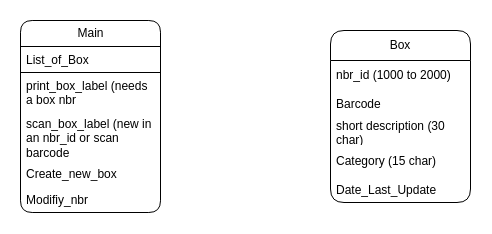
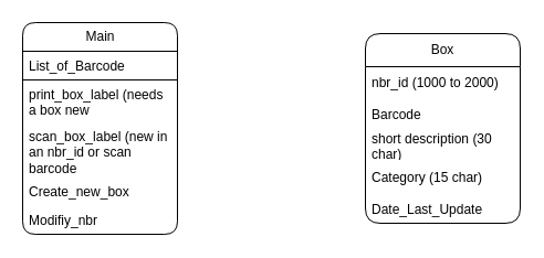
  <mxCell id="0" />
  <mxCell id="1" parent="0" />
  <mxCell id="2" value="Box" style="swimlane;fontStyle=0;childLayout=stackLayout;horizontal=1;startSize=30;horizontalStack=0;resizeParent=1;resizeParentMax=0;resizeLast=0;collapsible=1;marginBottom=0;whiteSpace=wrap;html=1;glass=0;swimlaneLine=1;rounded=1;shadow=0;" vertex="1" parent="1"><mxGeometry x="330" y="30" width="140" height="172" as="geometry" /></mxCell>
  <mxCell id="3" value="nbr_id (1000 to 2000)" style="text;strokeColor=none;fillColor=none;align=left;verticalAlign=middle;spacingLeft=4;spacingRight=4;overflow=hidden;points=[[0,0.5],[1,0.5]];portConstraint=eastwest;rotatable=0;whiteSpace=wrap;html=1;" vertex="1" parent="2"><mxGeometry y="30" width="140" height="30" as="geometry" /></mxCell>
  <mxCell id="4" value="Barcode" style="text;strokeColor=none;fillColor=none;align=left;verticalAlign=top;spacingLeft=4;spacingRight=4;overflow=hidden;rotatable=0;points=[[0,0.5],[1,0.5]];portConstraint=eastwest;whiteSpace=wrap;html=1;" vertex="1" parent="2"><mxGeometry y="60" width="140" height="26" as="geometry" /></mxCell>
  <mxCell id="5" value="short description (30 char)" style="text;strokeColor=none;fillColor=none;align=left;verticalAlign=middle;spacingLeft=4;spacingRight=4;overflow=hidden;points=[[0,0.5],[1,0.5]];portConstraint=eastwest;rotatable=0;whiteSpace=wrap;html=1;" vertex="1" parent="2"><mxGeometry y="86" width="140" height="30" as="geometry" /></mxCell>
  <mxCell id="6" value="Category (15 char)" style="text;strokeColor=none;fillColor=none;align=left;verticalAlign=middle;spacingLeft=4;spacingRight=4;overflow=hidden;points=[[0,0.5],[1,0.5]];portConstraint=eastwest;rotatable=0;whiteSpace=wrap;html=1;" vertex="1" parent="2"><mxGeometry y="116" width="140" height="30" as="geometry" /></mxCell>
  <mxCell id="7" value="Date_Last_Update" style="text;strokeColor=none;fillColor=none;align=left;verticalAlign=top;spacingLeft=4;spacingRight=4;overflow=hidden;rotatable=0;points=[[0,0.5],[1,0.5]];portConstraint=eastwest;whiteSpace=wrap;html=1;" vertex="1" parent="2"><mxGeometry y="146" width="140" height="26" as="geometry" /></mxCell>
  <mxCell id="8" value="Main" style="swimlane;fontStyle=0;childLayout=stackLayout;horizontal=1;startSize=26;fillColor=none;horizontalStack=0;resizeParent=1;resizeParentMax=0;resizeLast=0;collapsible=1;marginBottom=0;html=1;rounded=1;direction=east;" vertex="1" parent="1"><mxGeometry x="20" y="20" width="140" height="192" as="geometry" /></mxCell>
- <mxCell id="9" value="List_of_Box" style="text;strokeColor=default;fillColor=none;align=left;verticalAlign=top;spacingLeft=4;spacingRight=4;overflow=hidden;rotatable=0;points=[[0,0.5],[1,0.5]];portConstraint=eastwest;whiteSpace=wrap;html=1;" vertex="1" parent="8"><mxGeometry y="26" width="140" height="26" as="geometry" /></mxCell>
- <mxCell id="10" value="print_box_label (needs a box nbr&lt;div&gt;&lt;br&gt;&lt;/div&gt;" style="text;strokeColor=none;fillColor=none;align=left;verticalAlign=top;spacingLeft=4;spacingRight=4;overflow=hidden;rotatable=0;points=[[0,0.5],[1,0.5]];portConstraint=eastwest;whiteSpace=wrap;html=1;" vertex="1" parent="8"><mxGeometry y="52" width="140" height="38" as="geometry" /></mxCell>
+ <mxCell id="9" value="List_of_Barcode" style="text;strokeColor=default;fillColor=none;align=left;verticalAlign=top;spacingLeft=4;spacingRight=4;overflow=hidden;rotatable=0;points=[[0,0.5],[1,0.5]];portConstraint=eastwest;whiteSpace=wrap;html=1;" vertex="1" parent="8"><mxGeometry y="26" width="140" height="26" as="geometry" /></mxCell>
+ <mxCell id="10" value="print_box_label (needs a box new&lt;div&gt;&lt;br&gt;&lt;/div&gt;" style="text;strokeColor=none;fillColor=none;align=left;verticalAlign=top;spacingLeft=4;spacingRight=4;overflow=hidden;rotatable=0;points=[[0,0.5],[1,0.5]];portConstraint=eastwest;whiteSpace=wrap;html=1;" vertex="1" parent="8"><mxGeometry y="52" width="140" height="38" as="geometry" /></mxCell>
  <mxCell id="11" value="scan_box_label (new in an nbr_id or scan barcode" style="text;strokeColor=none;fillColor=none;align=left;verticalAlign=top;spacingLeft=4;spacingRight=4;overflow=hidden;rotatable=0;points=[[0,0.5],[1,0.5]];portConstraint=eastwest;whiteSpace=wrap;html=1;" vertex="1" parent="8"><mxGeometry y="90" width="140" height="50" as="geometry" /></mxCell>
  <mxCell id="12" value="Create_new_box" style="text;strokeColor=none;fillColor=none;align=left;verticalAlign=top;spacingLeft=4;spacingRight=4;overflow=hidden;rotatable=0;points=[[0,0.5],[1,0.5]];portConstraint=eastwest;whiteSpace=wrap;html=1;" vertex="1" parent="8"><mxGeometry y="140" width="140" height="26" as="geometry" /></mxCell>
  <mxCell id="13" value="Modifiy_nbr" style="text;strokeColor=none;fillColor=none;align=left;verticalAlign=top;spacingLeft=4;spacingRight=4;overflow=hidden;rotatable=0;points=[[0,0.5],[1,0.5]];portConstraint=eastwest;whiteSpace=wrap;html=1;" vertex="1" parent="8"><mxGeometry y="166" width="140" height="26" as="geometry" /></mxCell>
